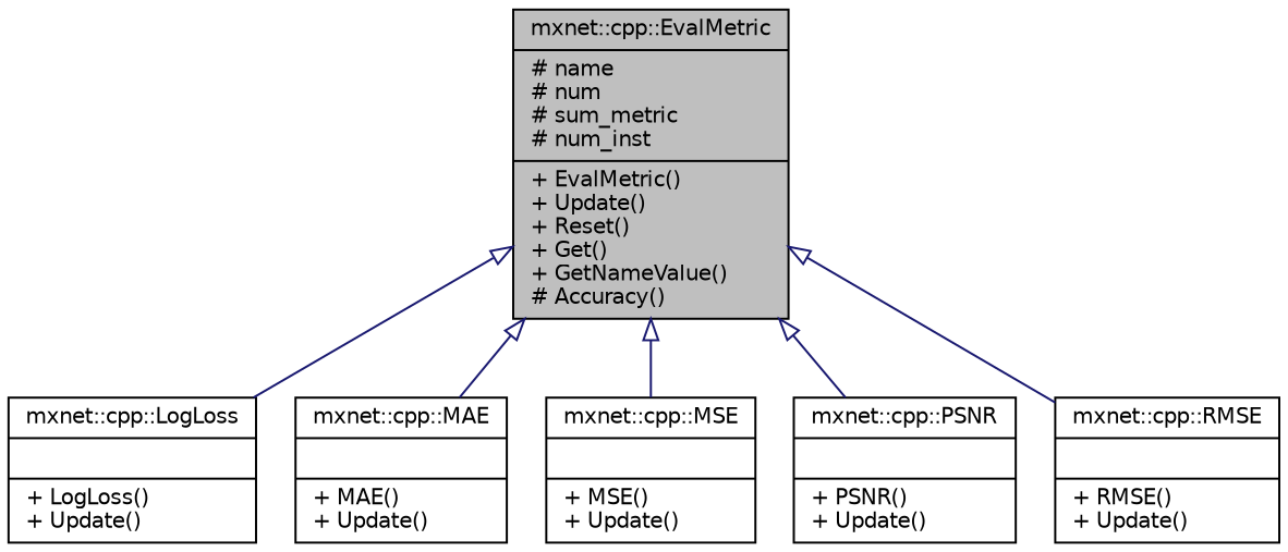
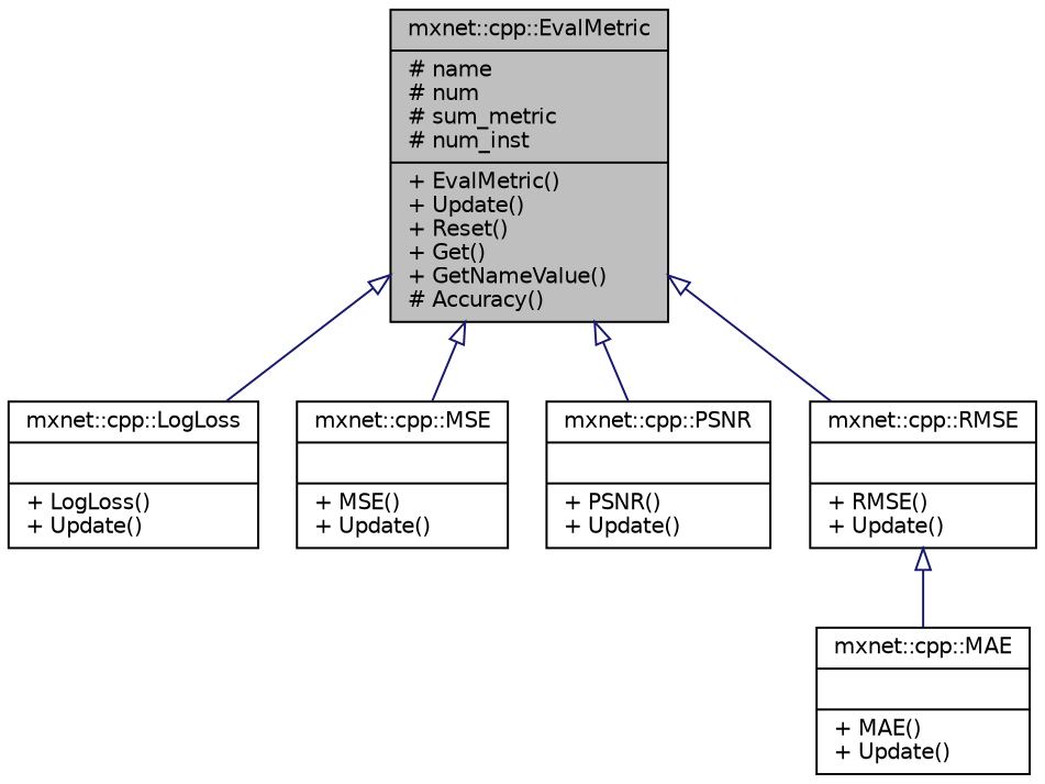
  digraph {
    node [color=black fillcolor=white fontname=Helvetica fontsize=10 shape=record style=filled]
    edge [arrowtail=onormal color=midnightblue dir=back fontname=Helvetica fontsize=10 labelfontname=Helvetica labelfontsize=10 style=solid]
    n1 [fillcolor=grey75 fontcolor=black height=0.2 label="{mxnet::cpp::EvalMetric\n|# name\l# num\l# sum_metric\l# num_inst\l|+ EvalMetric()\l+ Update()\l+ Reset()\l+ Get()\l+ GetNameValue()\l# Accuracy()\l}" width=0.4]
    n2 [height=0.2 label="{mxnet::cpp::LogLoss\n||+ LogLoss()\l+ Update()\l}" width=0.4]
    n3 [height=0.2 label="{mxnet::cpp::MAE\n||+ MAE()\l+ Update()\l}" width=0.4]
    n4 [height=0.2 label="{mxnet::cpp::MSE\n||+ MSE()\l+ Update()\l}" width=0.4]
    n5 [height=0.2 label="{mxnet::cpp::PSNR\n||+ PSNR()\l+ Update()\l}" width=0.4]
    n6 [height=0.2 label="{mxnet::cpp::RMSE\n||+ RMSE()\l+ Update()\l}" width=0.4]
    n1 -> n2
-   n1 -> n3
+   n6 -> n3
    n1 -> n4
    n1 -> n5
    n1 -> n6
  }
